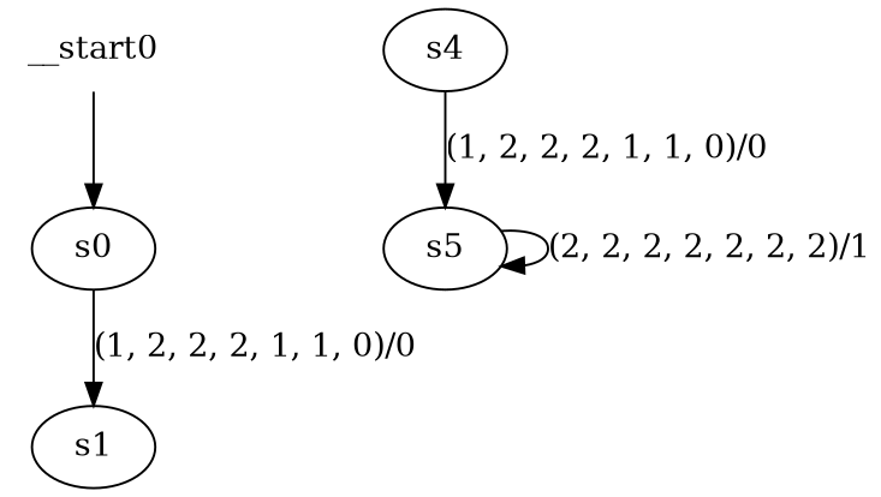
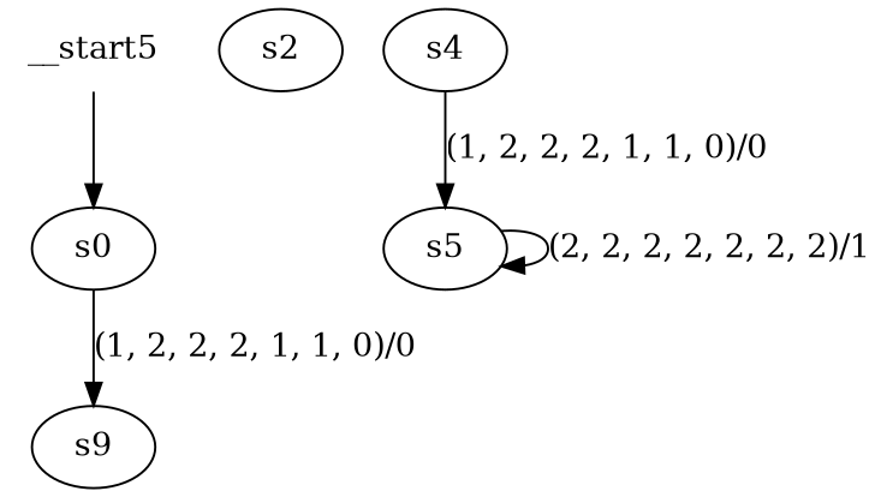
  digraph {
    n1 [label=s0]
-   n2 [label=s1]
+   n2 [label=s9]
+   n3 [label=s2]
    n4 [label=s4]
    n5 [label=s5]
-   __start0 [shape=none]
+   __start0 [shape=none label=__start5]
    n1 -> n2 [label="(1, 2, 2, 2, 1, 1, 0)/0"]
    n4 -> n5 [label="(1, 2, 2, 2, 1, 1, 0)/0"]
    n5 -> n5 [label="(2, 2, 2, 2, 2, 2, 2)/1"]
    __start0 -> n1
  }
